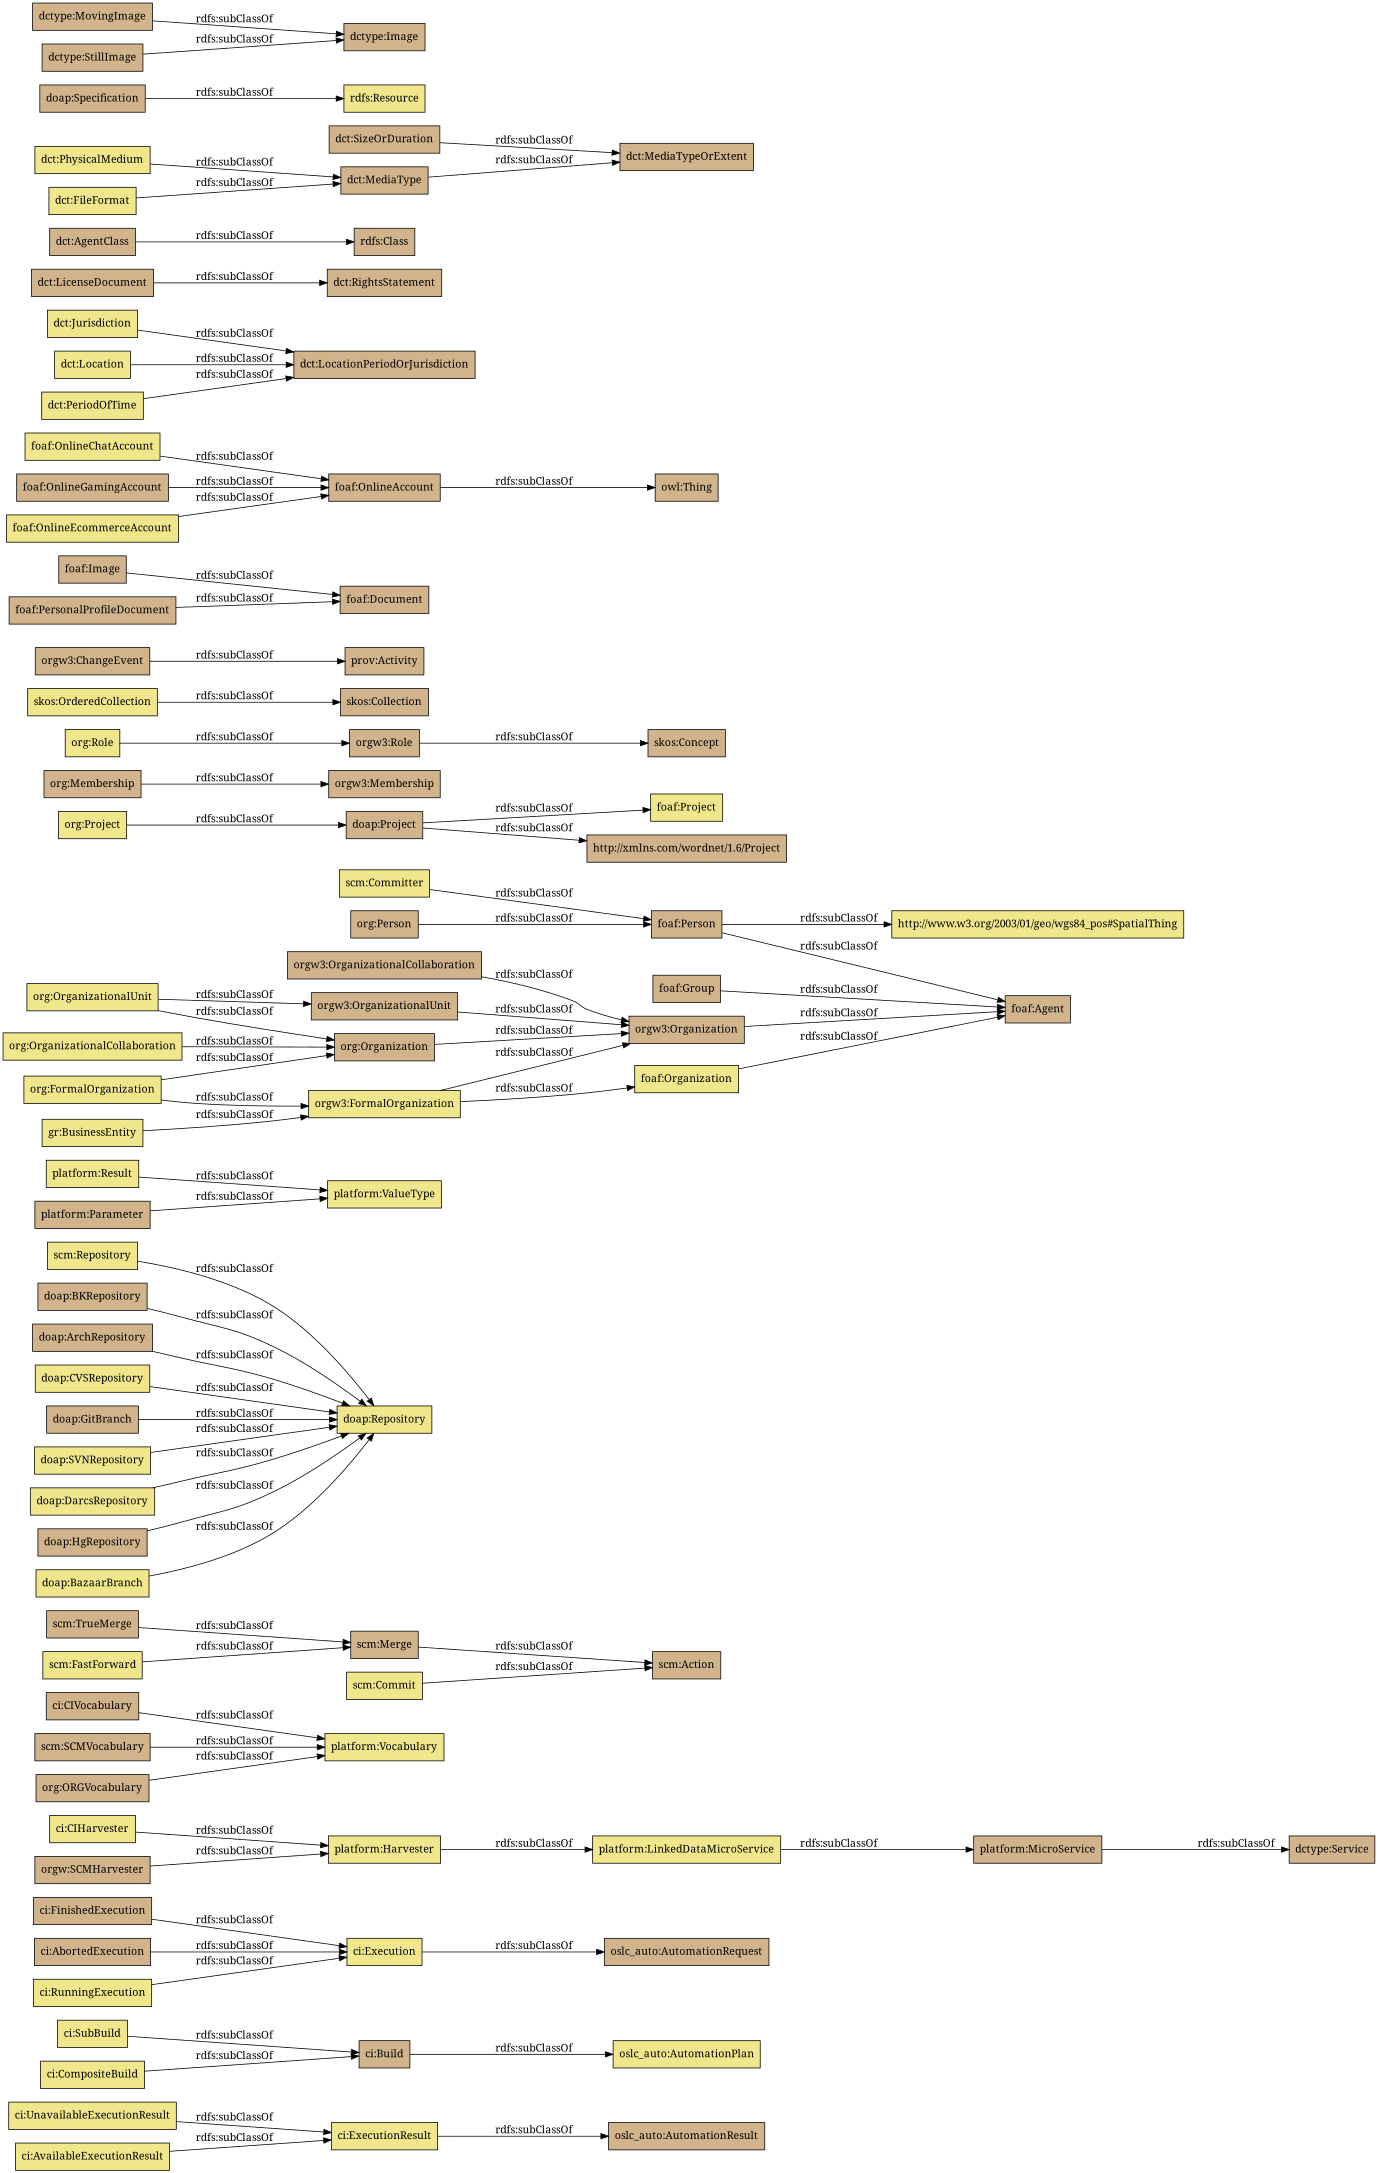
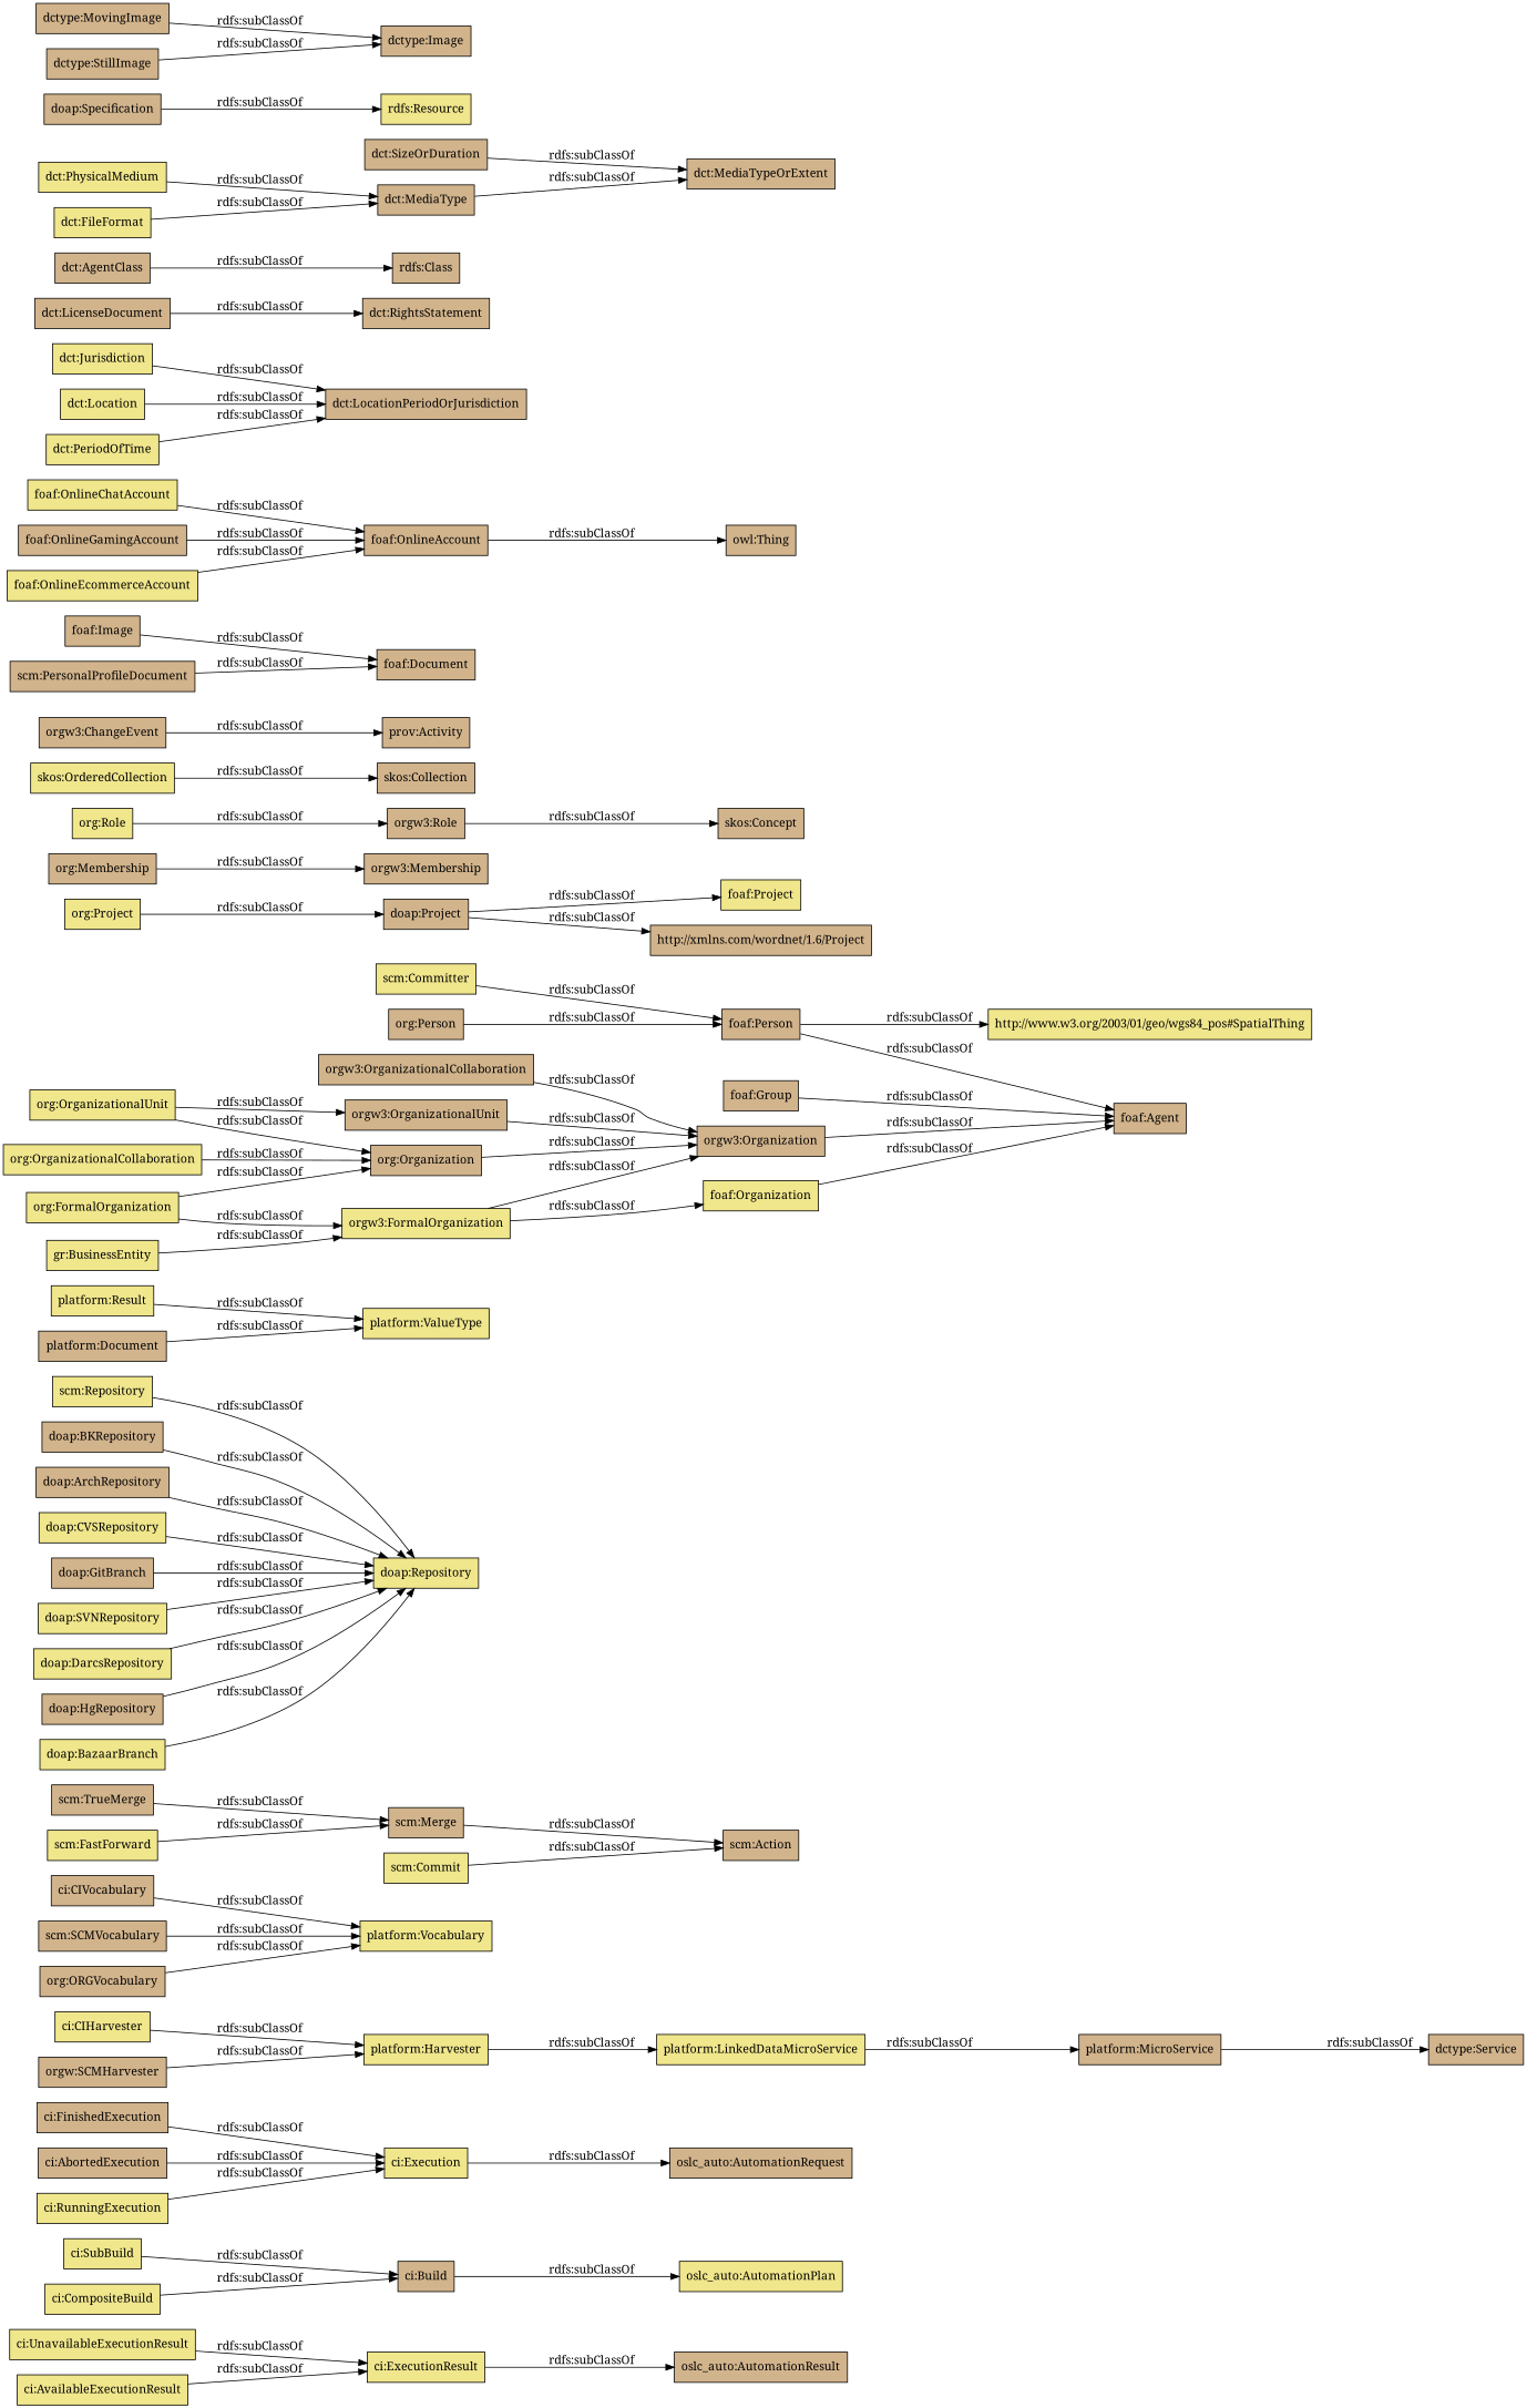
  digraph {
    fontname="Noto Serif"
    rankdir=LR
    node [color=black fillcolor=tan fontname="Noto Serif" shape=rectangle style=filled]
    edge [fontname="Noto Serif"]
    "ci:ExecutionResult" [fillcolor=khaki]
    "oslc_auto:AutomationResult"
    "ci:UnavailableExecutionResult" [fillcolor=khaki]
    "ci:SubBuild" [fillcolor=khaki]
    "ci:Build"
    "oslc_auto:AutomationPlan" [fillcolor=khaki]
    "ci:Execution" [fillcolor=khaki]
    "ci:FinishedExecution"
    "oslc_auto:AutomationRequest"
    "ci:CompositeBuild" [fillcolor=khaki]
    "ci:CIHarvester" [fillcolor=khaki]
    "platform:Harvester" [fillcolor=khaki]
    "platform:LinkedDataMicroService" [fillcolor=khaki]
    "ci:AbortedExecution"
    "platform:Vocabulary" [fillcolor=khaki]
    "ci:CIVocabulary"
    "ci:AvailableExecutionResult" [fillcolor=khaki]
    "ci:RunningExecution" [fillcolor=khaki]
    "scm:SCMVocabulary"
    n20 [label="orgw:SCMHarvester"]
    "scm:TrueMerge"
    "scm:Merge"
    "scm:Action"
    "scm:FastForward" [fillcolor=khaki]
    "scm:Commit" [fillcolor=khaki]
    "scm:Repository" [fillcolor=khaki]
    "doap:Repository" [fillcolor=khaki]
    "platform:Result" [fillcolor=khaki]
    "platform:ValueType" [fillcolor=khaki]
-   "platform:Parameter"
+   "platform:Parameter" [label="platform:Document"]
    "platform:MicroService"
    "dctype:Service"
    "org:OrganizationalUnit" [fillcolor=khaki]
    "org:Organization"
    "orgw3:OrganizationalUnit"
    "orgw3:Organization"
    "foaf:Agent"
    "org:Project" [fillcolor=khaki]
    "doap:Project"
    "foaf:Project" [fillcolor=khaki]
    "http://xmlns.com/wordnet/1.6/Project"
    "org:Membership"
    "orgw3:Membership"
    "org:Role" [fillcolor=khaki]
    "orgw3:Role"
    "skos:Concept"
    "org:OrganizationalCollaboration" [fillcolor=khaki]
    "org:Person"
    "foaf:Person"
    "http://www.w3.org/2003/01/geo/wgs84_pos#SpatialThing" [fillcolor=khaki]
    "org:FormalOrganization" [fillcolor=khaki]
    "orgw3:FormalOrganization" [fillcolor=khaki]
    "foaf:Organization" [fillcolor=khaki]
    "org:ORGVocabulary"
    "doap:BKRepository"
    "doap:ArchRepository"
    "doap:CVSRepository" [fillcolor=khaki]
    "skos:OrderedCollection" [fillcolor=khaki]
    "skos:Collection"
    "orgw3:OrganizationalCollaboration"
    "orgw3:ChangeEvent"
    "prov:Activity"
    "foaf:Image"
    "foaf:Document"
    "foaf:OnlineAccount"
    "owl:Thing"
    "foaf:OnlineChatAccount" [fillcolor=khaki]
-   "foaf:PersonalProfileDocument"
+   "foaf:PersonalProfileDocument" [label="scm:PersonalProfileDocument"]
    "foaf:OnlineGamingAccount"
    "foaf:Group"
    "foaf:OnlineEcommerceAccount" [fillcolor=khaki]
    "dct:Jurisdiction" [fillcolor=khaki]
    "dct:LocationPeriodOrJurisdiction"
    "doap:GitBranch"
    "scm:Committer" [fillcolor=khaki]
    "dct:LicenseDocument"
    "dct:RightsStatement"
    "doap:SVNRepository" [fillcolor=khaki]
    "dct:AgentClass"
    "rdfs:Class"
    "doap:DarcsRepository" [fillcolor=khaki]
    "dct:SizeOrDuration"
    "dct:MediaTypeOrExtent"
    "rdfs:Resource" [fillcolor=khaki]
    "doap:Specification"
    "dct:MediaType"
    "dctype:MovingImage"
    "dctype:Image"
    "doap:HgRepository"
    "gr:BusinessEntity" [fillcolor=khaki]
    "dctype:StillImage"
    "dct:Location" [fillcolor=khaki]
    "dct:PeriodOfTime" [fillcolor=khaki]
    "doap:BazaarBranch" [fillcolor=khaki]
    "dct:PhysicalMedium" [fillcolor=khaki]
    "dct:FileFormat" [fillcolor=khaki]
    "ci:ExecutionResult" -> "oslc_auto:AutomationResult" [label="rdfs:subClassOf"]
    "ci:UnavailableExecutionResult" -> "ci:ExecutionResult" [label="rdfs:subClassOf"]
    "ci:SubBuild" -> "ci:Build" [label="rdfs:subClassOf"]
    "ci:Build" -> "oslc_auto:AutomationPlan" [label="rdfs:subClassOf"]
    "ci:Execution" -> "oslc_auto:AutomationRequest" [label="rdfs:subClassOf"]
    "ci:FinishedExecution" -> "ci:Execution" [label="rdfs:subClassOf"]
    "ci:CompositeBuild" -> "ci:Build" [label="rdfs:subClassOf"]
    "ci:CIHarvester" -> "platform:Harvester" [label="rdfs:subClassOf"]
    "platform:Harvester" -> "platform:LinkedDataMicroService" [label="rdfs:subClassOf"]
    "platform:LinkedDataMicroService" -> "platform:MicroService" [label="rdfs:subClassOf"]
    "ci:AbortedExecution" -> "ci:Execution" [label="rdfs:subClassOf"]
    "ci:CIVocabulary" -> "platform:Vocabulary" [label="rdfs:subClassOf"]
    "ci:AvailableExecutionResult" -> "ci:ExecutionResult" [label="rdfs:subClassOf"]
    "ci:RunningExecution" -> "ci:Execution" [label="rdfs:subClassOf"]
    "scm:SCMVocabulary" -> "platform:Vocabulary" [label="rdfs:subClassOf"]
    n20 -> "platform:Harvester" [label="rdfs:subClassOf"]
    "scm:TrueMerge" -> "scm:Merge" [label="rdfs:subClassOf"]
    "scm:Merge" -> "scm:Action" [label="rdfs:subClassOf"]
    "scm:FastForward" -> "scm:Merge" [label="rdfs:subClassOf"]
    "scm:Commit" -> "scm:Action" [label="rdfs:subClassOf"]
    "scm:Repository" -> "doap:Repository" [label="rdfs:subClassOf"]
    "platform:Result" -> "platform:ValueType" [label="rdfs:subClassOf"]
    "platform:Parameter" -> "platform:ValueType" [label="rdfs:subClassOf"]
    "platform:MicroService" -> "dctype:Service" [label="rdfs:subClassOf"]
    "org:OrganizationalUnit" -> "org:Organization" [label="rdfs:subClassOf"]
    "org:OrganizationalUnit" -> "orgw3:OrganizationalUnit" [label="rdfs:subClassOf"]
    "org:Organization" -> "orgw3:Organization" [label="rdfs:subClassOf"]
    "orgw3:OrganizationalUnit" -> "orgw3:Organization" [label="rdfs:subClassOf"]
    "orgw3:Organization" -> "foaf:Agent" [label="rdfs:subClassOf"]
    "org:Project" -> "doap:Project" [label="rdfs:subClassOf"]
    "doap:Project" -> "foaf:Project" [label="rdfs:subClassOf"]
    "doap:Project" -> "http://xmlns.com/wordnet/1.6/Project" [label="rdfs:subClassOf"]
    "org:Membership" -> "orgw3:Membership" [label="rdfs:subClassOf"]
    "org:Role" -> "orgw3:Role" [label="rdfs:subClassOf"]
    "orgw3:Role" -> "skos:Concept" [label="rdfs:subClassOf"]
    "org:OrganizationalCollaboration" -> "org:Organization" [label="rdfs:subClassOf"]
    "org:Person" -> "foaf:Person" [label="rdfs:subClassOf"]
    "foaf:Person" -> "foaf:Agent" [label="rdfs:subClassOf"]
    "foaf:Person" -> "http://www.w3.org/2003/01/geo/wgs84_pos#SpatialThing" [label="rdfs:subClassOf"]
    "org:FormalOrganization" -> "org:Organization" [label="rdfs:subClassOf"]
    "org:FormalOrganization" -> "orgw3:FormalOrganization" [label="rdfs:subClassOf"]
    "orgw3:FormalOrganization" -> "orgw3:Organization" [label="rdfs:subClassOf"]
    "orgw3:FormalOrganization" -> "foaf:Organization" [label="rdfs:subClassOf"]
    "foaf:Organization" -> "foaf:Agent" [label="rdfs:subClassOf"]
    "org:ORGVocabulary" -> "platform:Vocabulary" [label="rdfs:subClassOf"]
    "doap:BKRepository" -> "doap:Repository" [label="rdfs:subClassOf"]
    "doap:ArchRepository" -> "doap:Repository" [label="rdfs:subClassOf"]
    "doap:CVSRepository" -> "doap:Repository" [label="rdfs:subClassOf"]
    "skos:OrderedCollection" -> "skos:Collection" [label="rdfs:subClassOf"]
    "orgw3:OrganizationalCollaboration" -> "orgw3:Organization" [label="rdfs:subClassOf"]
    "orgw3:ChangeEvent" -> "prov:Activity" [label="rdfs:subClassOf"]
    "foaf:Image" -> "foaf:Document" [label="rdfs:subClassOf"]
    "foaf:OnlineAccount" -> "owl:Thing" [label="rdfs:subClassOf"]
    "foaf:OnlineChatAccount" -> "foaf:OnlineAccount" [label="rdfs:subClassOf"]
    "foaf:PersonalProfileDocument" -> "foaf:Document" [label="rdfs:subClassOf"]
    "foaf:OnlineGamingAccount" -> "foaf:OnlineAccount" [label="rdfs:subClassOf"]
    "foaf:Group" -> "foaf:Agent" [label="rdfs:subClassOf"]
    "foaf:OnlineEcommerceAccount" -> "foaf:OnlineAccount" [label="rdfs:subClassOf"]
    "dct:Jurisdiction" -> "dct:LocationPeriodOrJurisdiction" [label="rdfs:subClassOf"]
    "doap:GitBranch" -> "doap:Repository" [label="rdfs:subClassOf"]
    "scm:Committer" -> "foaf:Person" [label="rdfs:subClassOf"]
    "dct:LicenseDocument" -> "dct:RightsStatement" [label="rdfs:subClassOf"]
    "doap:SVNRepository" -> "doap:Repository" [label="rdfs:subClassOf"]
    "dct:AgentClass" -> "rdfs:Class" [label="rdfs:subClassOf"]
    "doap:DarcsRepository" -> "doap:Repository" [label="rdfs:subClassOf"]
    "dct:SizeOrDuration" -> "dct:MediaTypeOrExtent" [label="rdfs:subClassOf"]
    "doap:Specification" -> "rdfs:Resource" [label="rdfs:subClassOf"]
    "dct:MediaType" -> "dct:MediaTypeOrExtent" [label="rdfs:subClassOf"]
    "dctype:MovingImage" -> "dctype:Image" [label="rdfs:subClassOf"]
    "doap:HgRepository" -> "doap:Repository" [label="rdfs:subClassOf"]
    "gr:BusinessEntity" -> "orgw3:FormalOrganization" [label="rdfs:subClassOf"]
    "dctype:StillImage" -> "dctype:Image" [label="rdfs:subClassOf"]
    "dct:Location" -> "dct:LocationPeriodOrJurisdiction" [label="rdfs:subClassOf"]
    "dct:PeriodOfTime" -> "dct:LocationPeriodOrJurisdiction" [label="rdfs:subClassOf"]
    "doap:BazaarBranch" -> "doap:Repository" [label="rdfs:subClassOf"]
    "dct:PhysicalMedium" -> "dct:MediaType" [label="rdfs:subClassOf"]
    "dct:FileFormat" -> "dct:MediaType" [label="rdfs:subClassOf"]
  }
